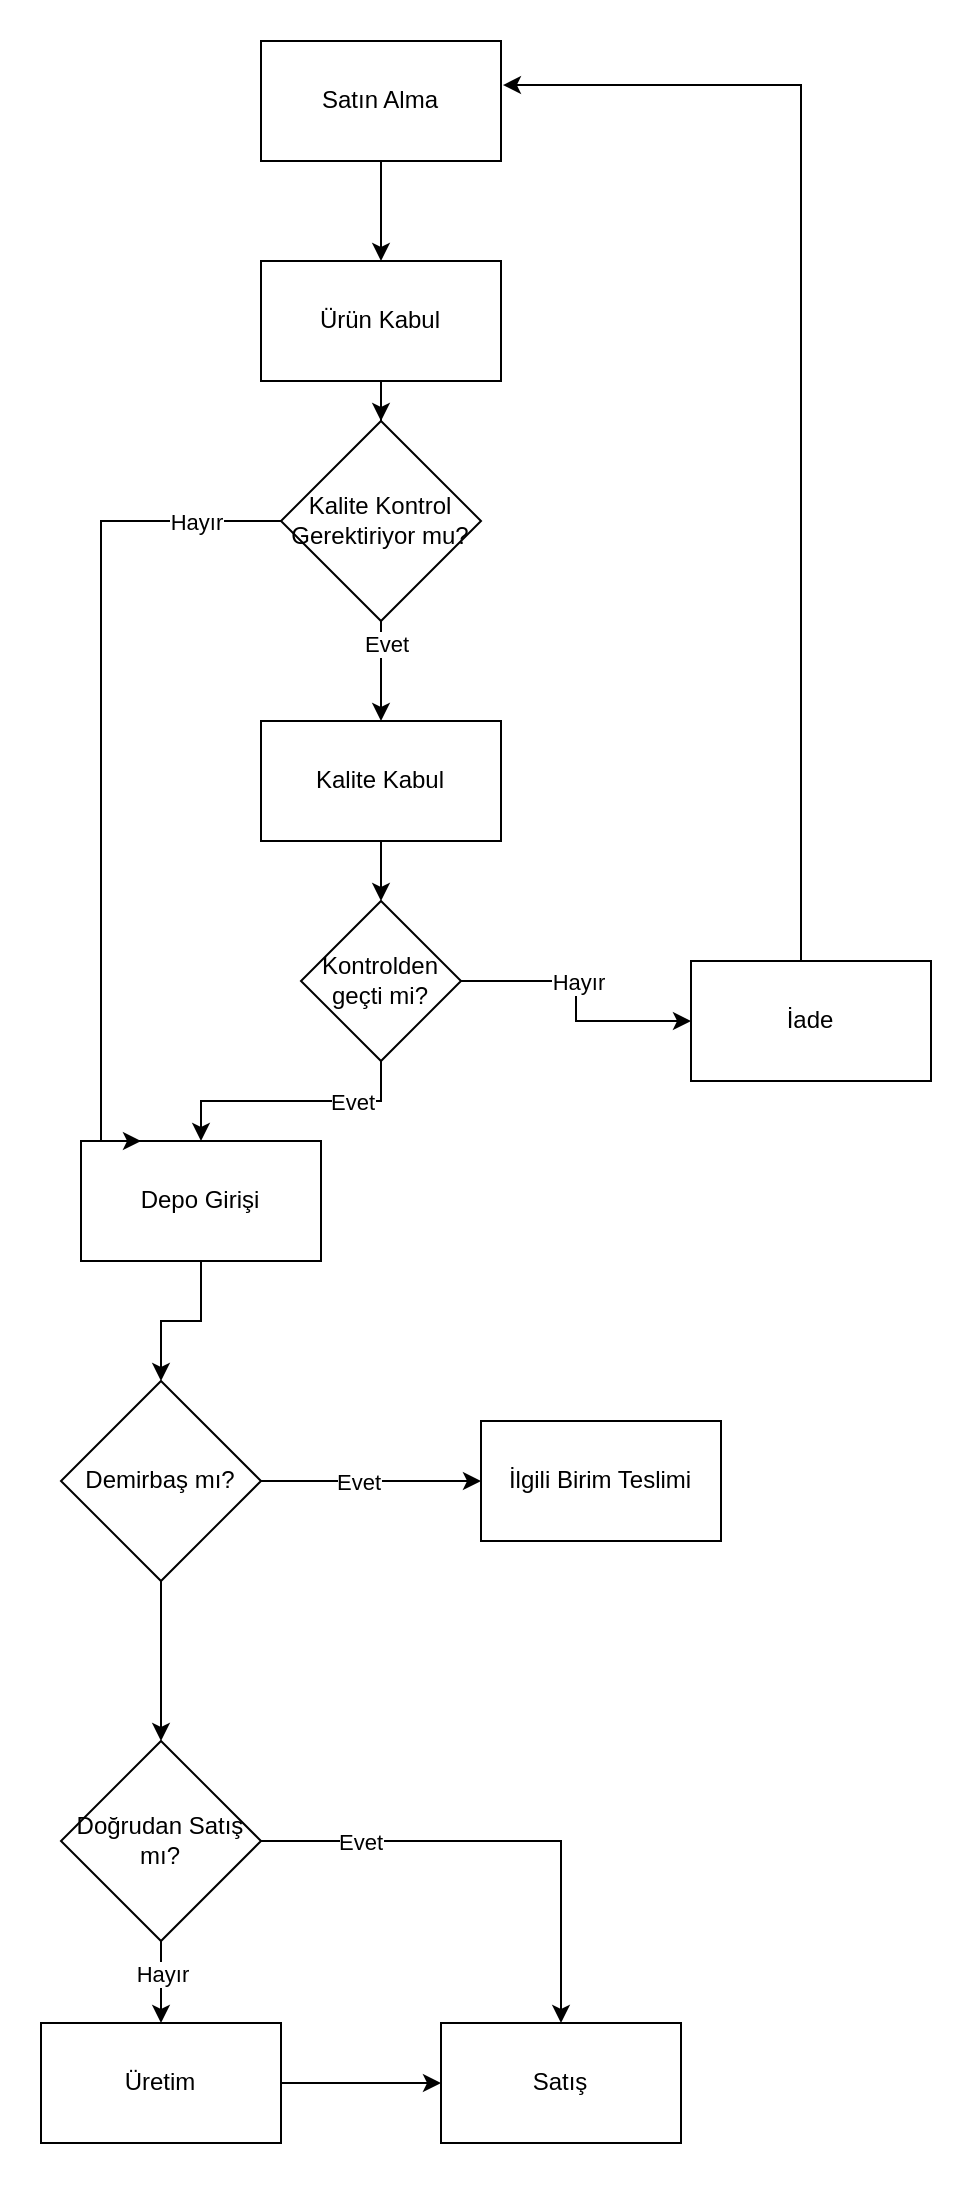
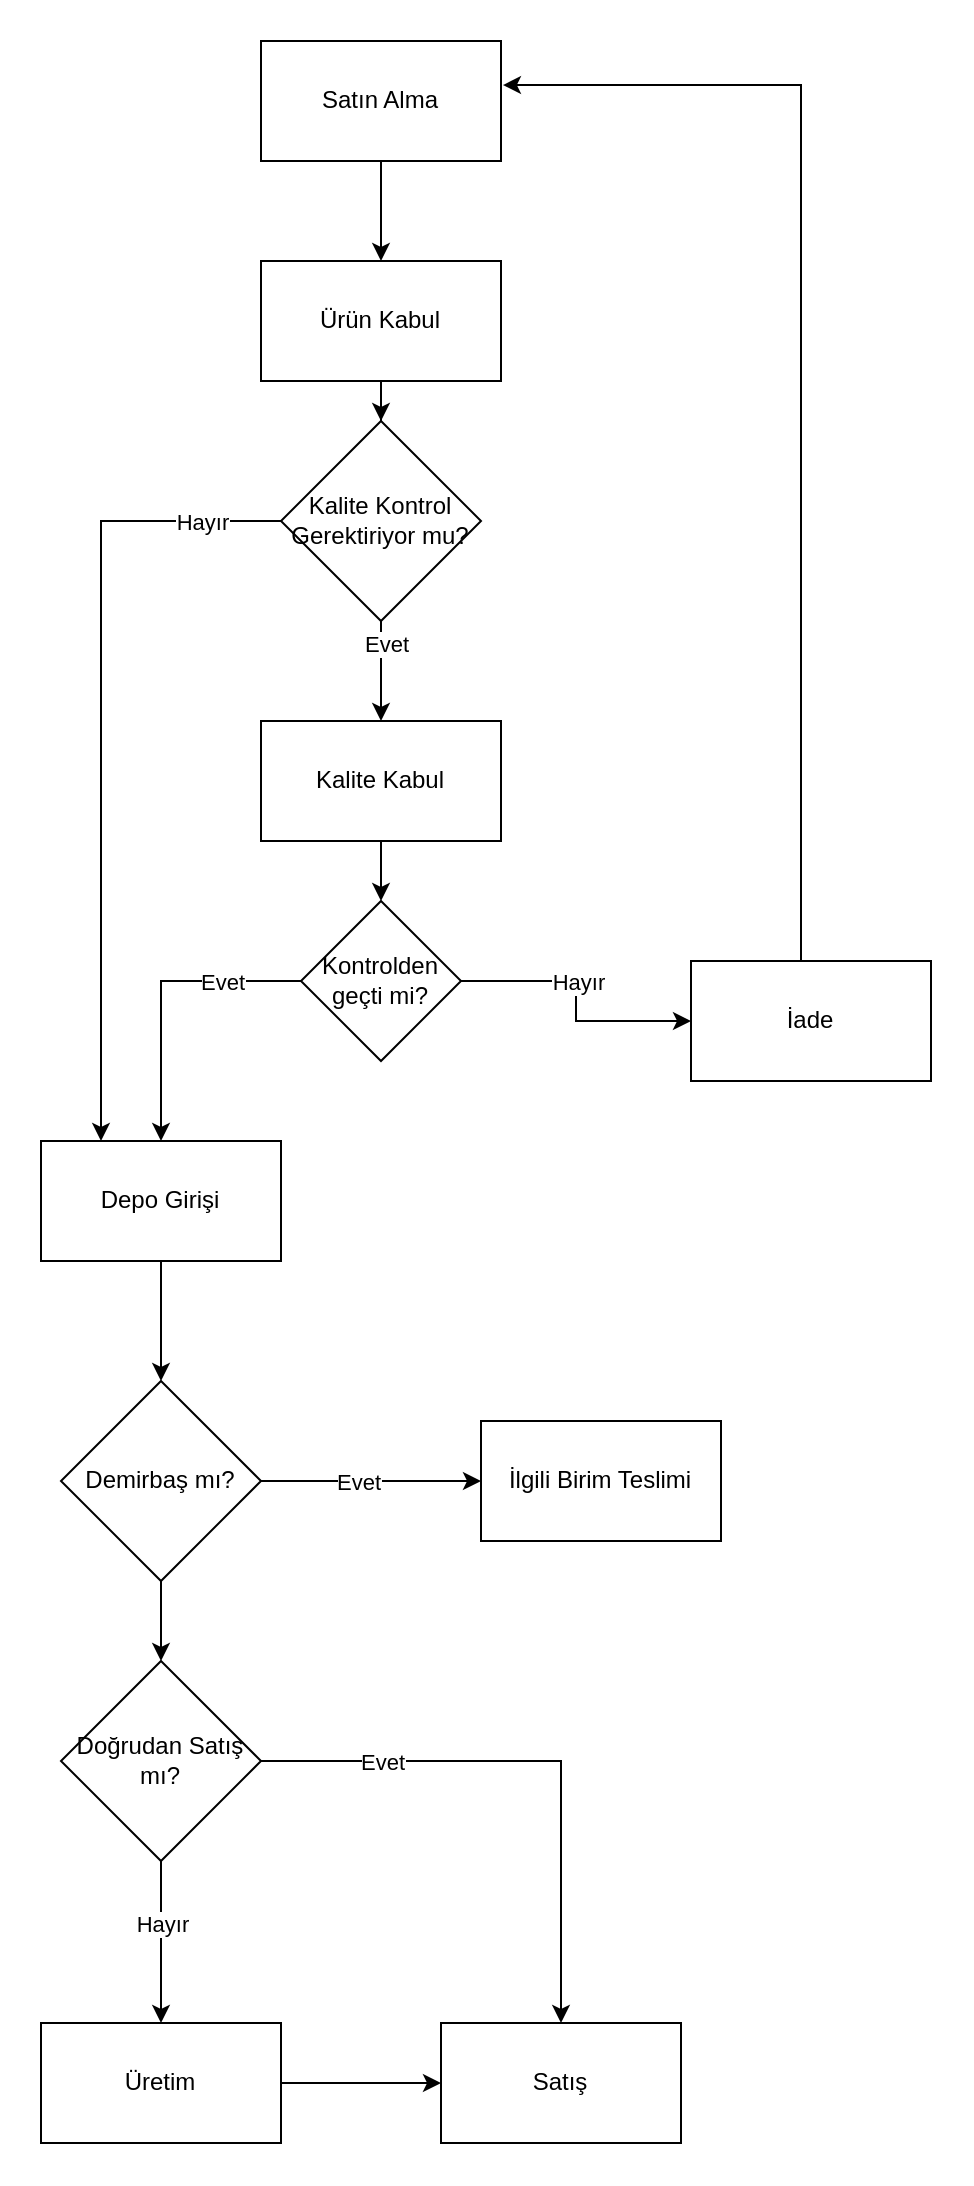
  <mxCell id="0" />
  <mxCell id="1" parent="0" />
  <mxCell id="2" value="" style="edgeStyle=orthogonalEdgeStyle;rounded=0;orthogonalLoop=1;jettySize=auto;html=1;" parent="1" source="3" target="22" edge="1"><mxGeometry relative="1" as="geometry" /></mxCell>
  <mxCell id="3" value="Ürün Kabul" style="rounded=0;whiteSpace=wrap;html=1;" parent="1" vertex="1"><mxGeometry x="130" y="130" width="120" height="60" as="geometry" /></mxCell>
  <mxCell id="4" value="" style="edgeStyle=orthogonalEdgeStyle;rounded=0;orthogonalLoop=1;jettySize=auto;html=1;" parent="1" source="5" target="11" edge="1"><mxGeometry relative="1" as="geometry" /></mxCell>
  <mxCell id="5" value="Kalite Kabul" style="rounded=0;whiteSpace=wrap;html=1;" parent="1" vertex="1"><mxGeometry x="130" y="360" width="120" height="60" as="geometry" /></mxCell>
- <mxCell id="6" value="Depo Girişi" style="rounded=0;whiteSpace=wrap;html=1;" parent="1" vertex="1"><mxGeometry x="40" y="570" width="120" height="60" as="geometry" /></mxCell>
+ <mxCell id="6" value="Depo Girişi" style="rounded=0;whiteSpace=wrap;html=1;" parent="1" vertex="1"><mxGeometry x="20" y="570" width="120" height="60" as="geometry" /></mxCell>
  <mxCell id="7" value="" style="edgeStyle=orthogonalEdgeStyle;rounded=0;orthogonalLoop=1;jettySize=auto;html=1;" parent="1" source="11" target="6" edge="1"><mxGeometry relative="1" as="geometry" /></mxCell>
  <mxCell id="8" value="Evet" style="edgeLabel;html=1;align=center;verticalAlign=middle;resizable=0;points=[];" parent="7" vertex="1" connectable="0"><mxGeometry x="-0.467" y="5" relative="1" as="geometry"><mxPoint y="-5" as="offset" /></mxGeometry></mxCell>
  <mxCell id="9" value="" style="edgeStyle=orthogonalEdgeStyle;rounded=0;orthogonalLoop=1;jettySize=auto;html=1;" parent="1" source="11" target="12" edge="1"><mxGeometry relative="1" as="geometry" /></mxCell>
  <mxCell id="10" value="Hayır" style="edgeLabel;html=1;align=center;verticalAlign=middle;resizable=0;points=[];" parent="9" vertex="1" connectable="0"><mxGeometry x="-0.361" relative="1" as="geometry"><mxPoint x="15" as="offset" /></mxGeometry></mxCell>
  <mxCell id="11" value="Kontrolden geçti mi?" style="rhombus;whiteSpace=wrap;html=1;" parent="1" vertex="1"><mxGeometry x="150" y="450" width="80" height="80" as="geometry" /></mxCell>
  <mxCell id="12" value="İade" style="rounded=0;whiteSpace=wrap;html=1;" parent="1" vertex="1"><mxGeometry x="345" y="480" width="120" height="60" as="geometry" /></mxCell>
  <mxCell id="13" value="" style="edgeStyle=orthogonalEdgeStyle;rounded=0;orthogonalLoop=1;jettySize=auto;html=1;" parent="1" source="14" target="17" edge="1"><mxGeometry relative="1" as="geometry" /></mxCell>
  <mxCell id="14" value="Üretim" style="whiteSpace=wrap;html=1;rounded=0;" parent="1" vertex="1"><mxGeometry x="20" y="1011" width="120" height="60" as="geometry" /></mxCell>
  <mxCell id="15" value="" style="edgeStyle=orthogonalEdgeStyle;rounded=0;orthogonalLoop=1;jettySize=auto;html=1;" parent="1" source="16" target="3" edge="1"><mxGeometry relative="1" as="geometry" /></mxCell>
  <mxCell id="16" value="Satın Alma" style="rounded=0;whiteSpace=wrap;html=1;" parent="1" vertex="1"><mxGeometry x="130" y="20" width="120" height="60" as="geometry" /></mxCell>
  <mxCell id="17" value="Satış" style="whiteSpace=wrap;html=1;rounded=0;" parent="1" vertex="1"><mxGeometry x="220" y="1011" width="120" height="60" as="geometry" /></mxCell>
  <mxCell id="18" value="" style="edgeStyle=orthogonalEdgeStyle;rounded=0;orthogonalLoop=1;jettySize=auto;html=1;" parent="1" source="22" target="5" edge="1"><mxGeometry relative="1" as="geometry" /></mxCell>
  <mxCell id="19" value="Evet" style="edgeLabel;html=1;align=center;verticalAlign=middle;resizable=0;points=[];" parent="18" vertex="1" connectable="0"><mxGeometry x="-0.55" y="2" relative="1" as="geometry"><mxPoint as="offset" /></mxGeometry></mxCell>
  <mxCell id="20" style="edgeStyle=orthogonalEdgeStyle;rounded=0;orthogonalLoop=1;jettySize=auto;html=1;entryX=0.25;entryY=0;entryDx=0;entryDy=0;" parent="1" source="22" target="6" edge="1"><mxGeometry relative="1" as="geometry"><Array as="points"><mxPoint x="50" y="260" /></Array></mxGeometry></mxCell>
  <mxCell id="21" value="Hayır" style="edgeLabel;html=1;align=center;verticalAlign=middle;resizable=0;points=[];" parent="20" vertex="1" connectable="0"><mxGeometry x="-0.73" y="3" relative="1" as="geometry"><mxPoint x="14" y="-3" as="offset" /></mxGeometry></mxCell>
  <mxCell id="22" value="Kalite Kontrol Gerektiriyor mu?" style="rhombus;whiteSpace=wrap;html=1;" parent="1" vertex="1"><mxGeometry x="140" y="210" width="100" height="100" as="geometry" /></mxCell>
  <mxCell id="23" value="" style="edgeStyle=orthogonalEdgeStyle;rounded=0;orthogonalLoop=1;jettySize=auto;html=1;" parent="1" source="28" target="25" edge="1"><mxGeometry relative="1" as="geometry" /></mxCell>
  <mxCell id="24" value="Evet" style="edgeLabel;html=1;align=center;verticalAlign=middle;resizable=0;points=[];" parent="23" vertex="1" connectable="0"><mxGeometry x="-0.127" relative="1" as="geometry"><mxPoint as="offset" /></mxGeometry></mxCell>
  <mxCell id="25" value="İlgili Birim Teslimi" style="rounded=0;whiteSpace=wrap;html=1;" parent="1" vertex="1"><mxGeometry x="240" y="710" width="120" height="60" as="geometry" /></mxCell>
  <mxCell id="26" value="" style="edgeStyle=orthogonalEdgeStyle;rounded=0;orthogonalLoop=1;jettySize=auto;html=1;" parent="1" source="6" target="28" edge="1"><mxGeometry relative="1" as="geometry"><mxPoint x="80" y="630" as="sourcePoint" /><mxPoint x="80" y="940" as="targetPoint" /></mxGeometry></mxCell>
  <mxCell id="27" value="" style="edgeStyle=orthogonalEdgeStyle;rounded=0;orthogonalLoop=1;jettySize=auto;html=1;" parent="1" source="28" target="33" edge="1"><mxGeometry relative="1" as="geometry" /></mxCell>
  <mxCell id="28" value="Demirbaş mı?" style="rhombus;whiteSpace=wrap;html=1;" parent="1" vertex="1"><mxGeometry x="30" y="690" width="100" height="100" as="geometry" /></mxCell>
  <mxCell id="29" value="" style="edgeStyle=orthogonalEdgeStyle;rounded=0;orthogonalLoop=1;jettySize=auto;html=1;" parent="1" source="33" target="14" edge="1"><mxGeometry relative="1" as="geometry" /></mxCell>
  <mxCell id="30" value="Hayır" style="edgeLabel;html=1;align=center;verticalAlign=middle;resizable=0;points=[];" parent="29" vertex="1" connectable="0"><mxGeometry x="-0.225" relative="1" as="geometry"><mxPoint as="offset" /></mxGeometry></mxCell>
  <mxCell id="31" style="edgeStyle=orthogonalEdgeStyle;rounded=0;orthogonalLoop=1;jettySize=auto;html=1;entryX=0.5;entryY=0;entryDx=0;entryDy=0;" parent="1" source="33" target="17" edge="1"><mxGeometry relative="1" as="geometry" /></mxCell>
  <mxCell id="32" value="Evet" style="edgeLabel;html=1;align=center;verticalAlign=middle;resizable=0;points=[];" parent="31" vertex="1" connectable="0"><mxGeometry x="-0.467" y="3" relative="1" as="geometry"><mxPoint x="-15" y="3" as="offset" /></mxGeometry></mxCell>
- <mxCell id="33" value="Doğrudan Satış mı?" style="rhombus;whiteSpace=wrap;html=1;" parent="1" vertex="1"><mxGeometry x="30" y="870" width="100" height="100" as="geometry" /></mxCell>
+ <mxCell id="33" value="Doğrudan Satış mı?" style="rhombus;whiteSpace=wrap;html=1;" parent="1" vertex="1"><mxGeometry x="30" y="830" width="100" height="100" as="geometry" /></mxCell>
  <mxCell id="34" style="edgeStyle=orthogonalEdgeStyle;rounded=0;orthogonalLoop=1;jettySize=auto;html=1;entryX=1.008;entryY=0.367;entryDx=0;entryDy=0;entryPerimeter=0;" edge="1" parent="1" source="12" target="16"><mxGeometry relative="1" as="geometry"><Array as="points"><mxPoint x="400" y="42" /></Array></mxGeometry></mxCell>
